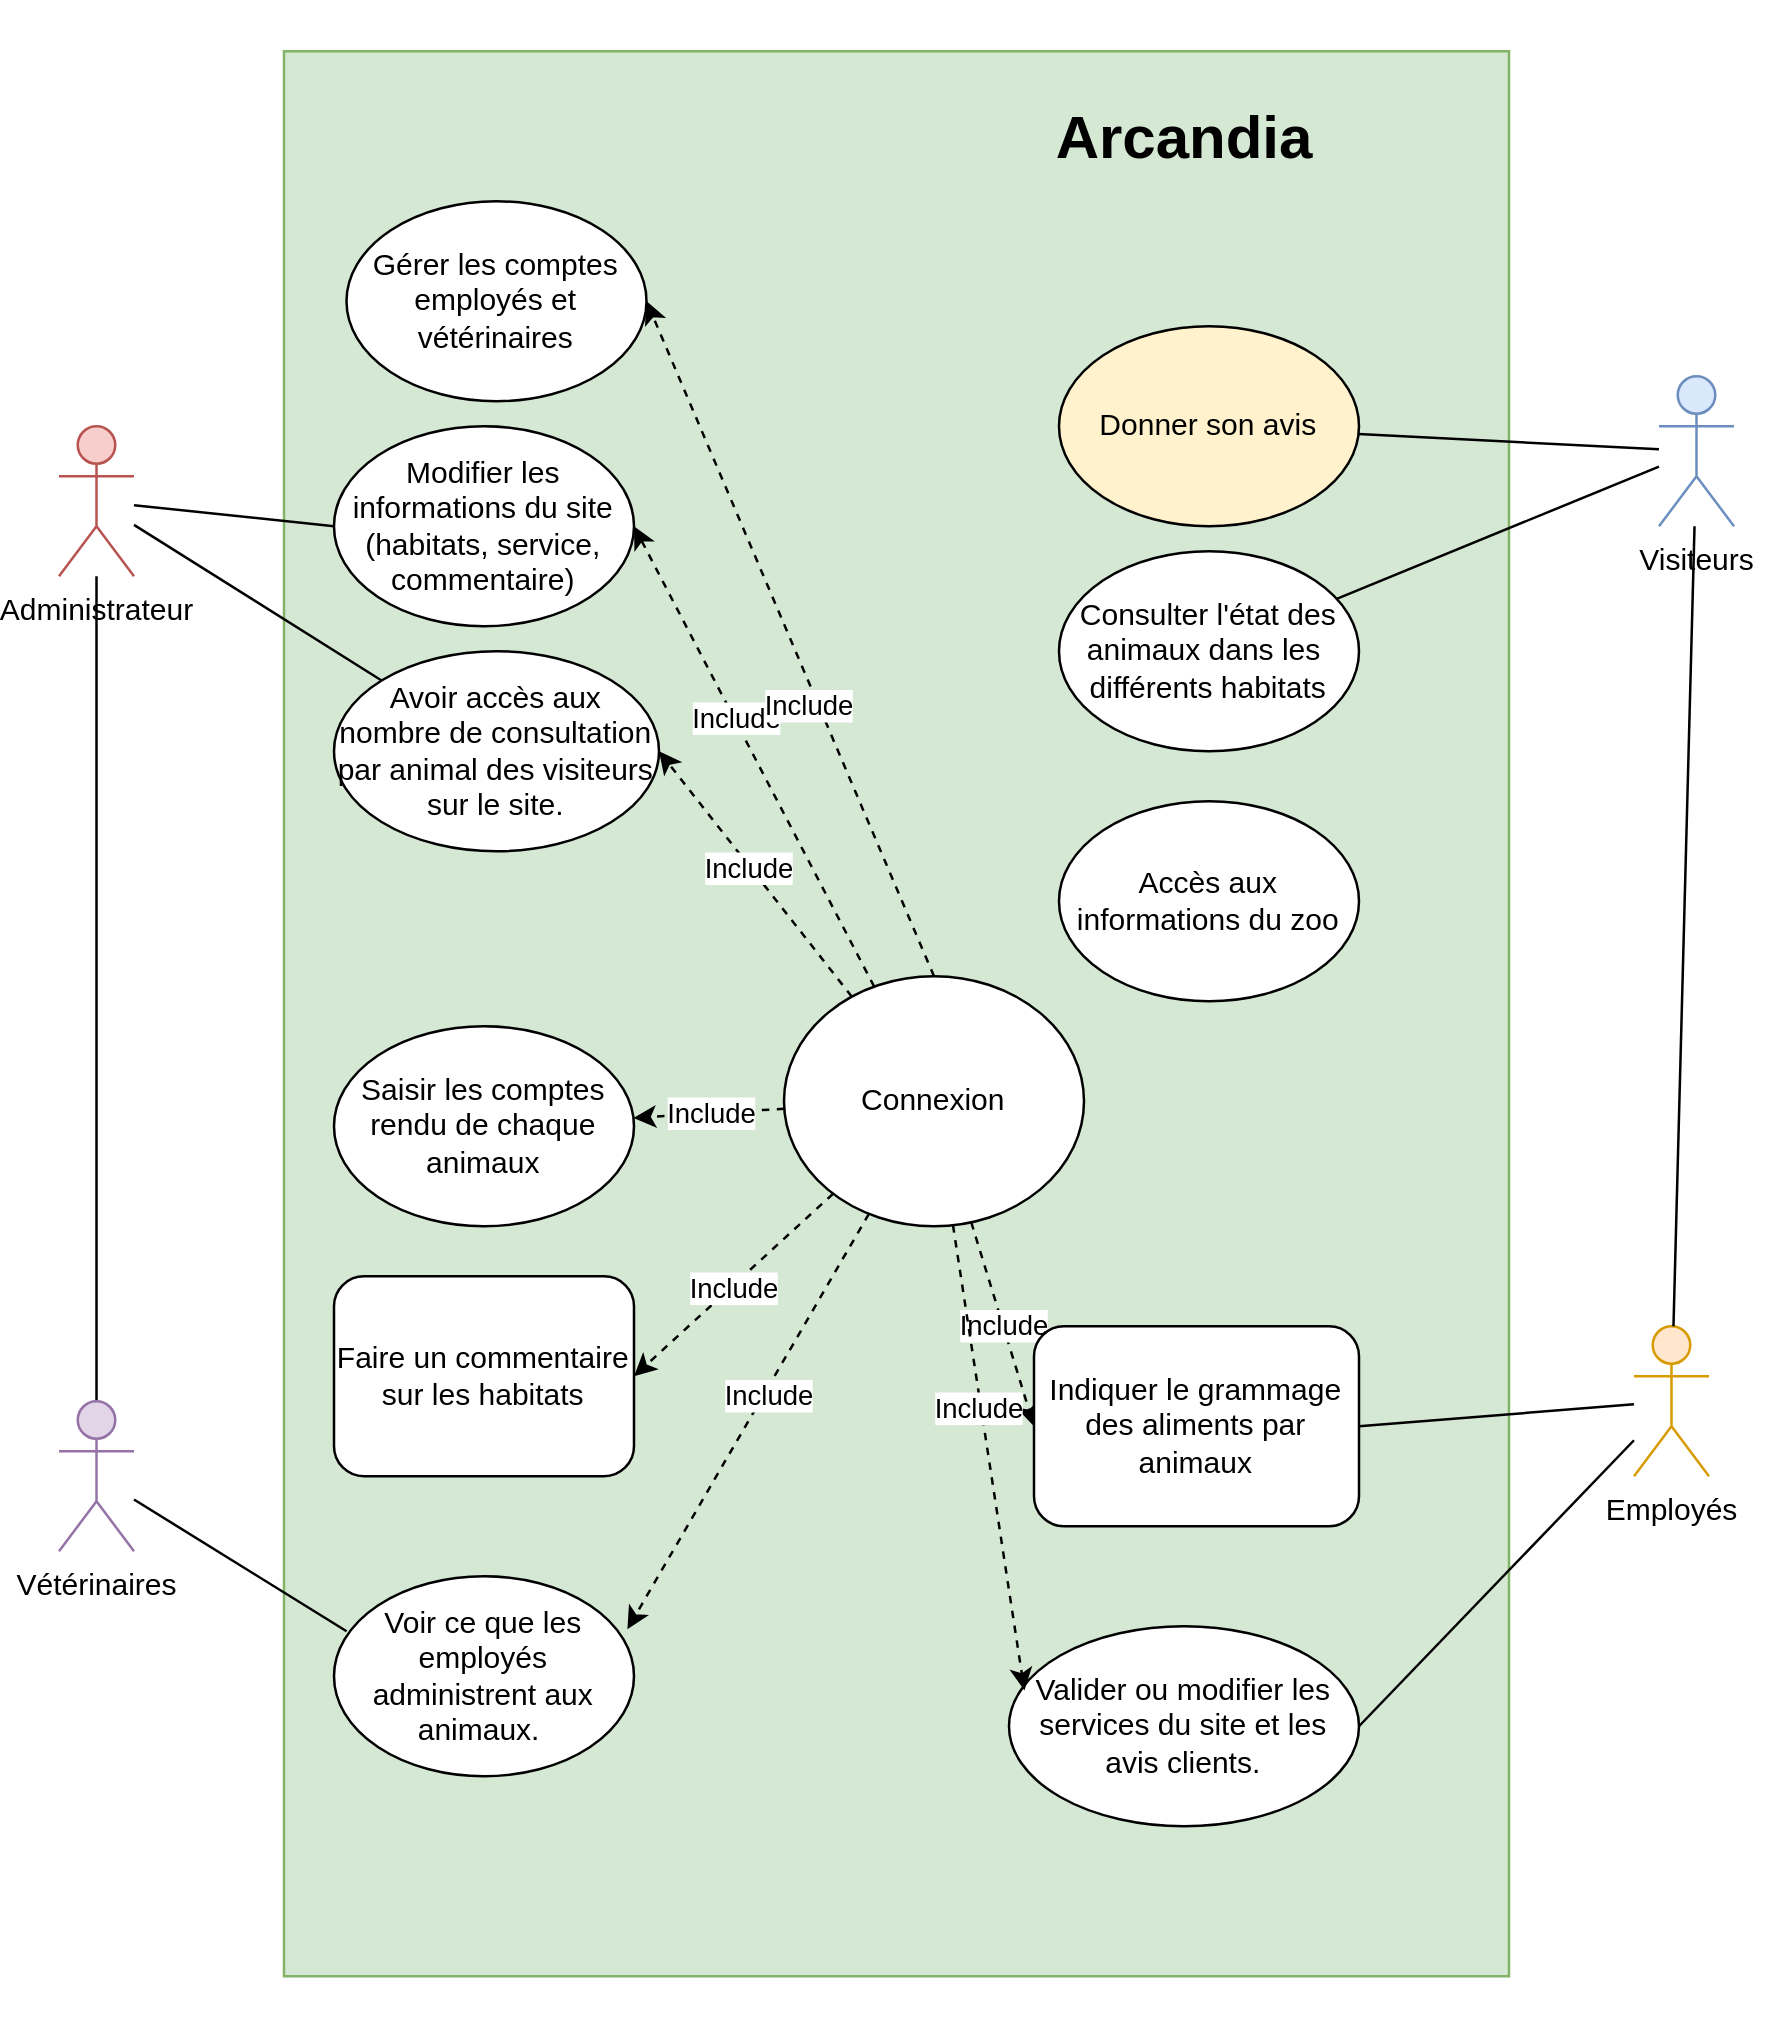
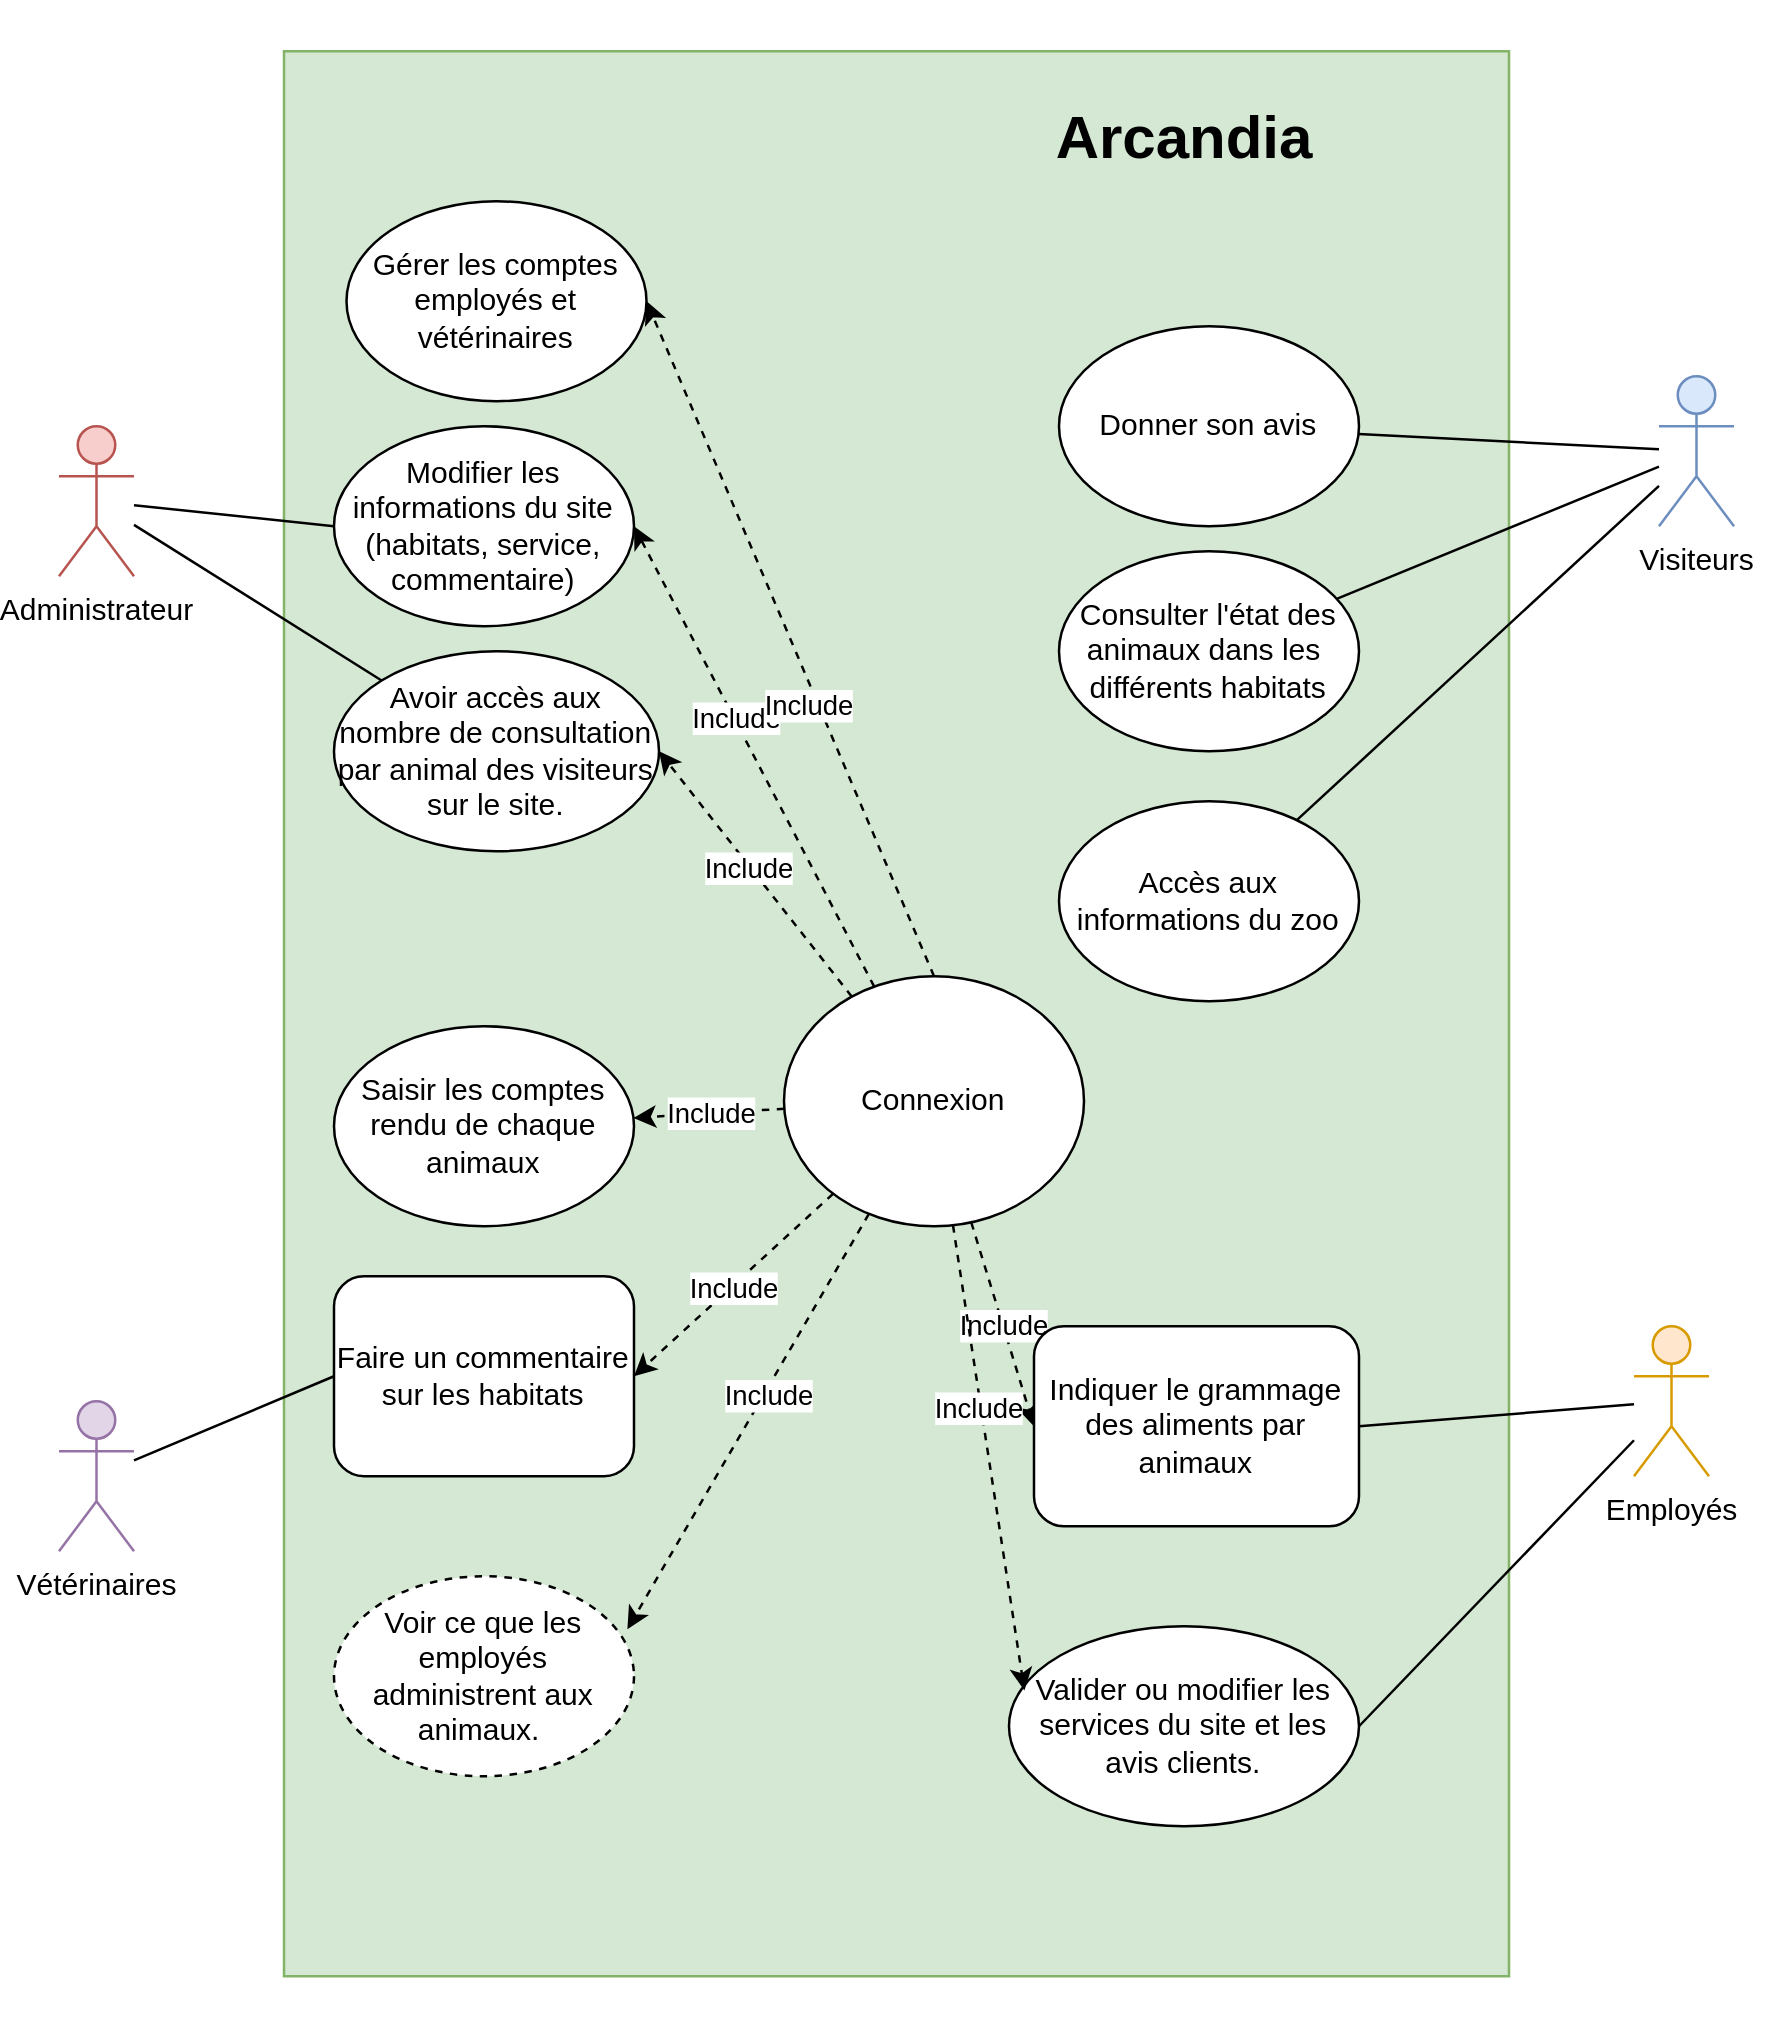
  <mxCell id="0" />
  <mxCell id="1" parent="0" />
  <mxCell id="2" value="" style="rounded=0;whiteSpace=wrap;html=1;fillColor=#d5e8d4;strokeColor=#82b366;" vertex="1" parent="1"><mxGeometry x="110" y="20" width="490" height="770" as="geometry" /></mxCell>
  <mxCell id="3" value="Arcandia" style="text;strokeColor=none;fillColor=none;html=1;fontSize=24;fontStyle=1;verticalAlign=middle;align=center;" vertex="1" parent="1"><mxGeometry x="405" y="30" width="130" height="50" as="geometry" /></mxCell>
  <mxCell id="4" style="rounded=0;orthogonalLoop=1;jettySize=auto;html=1;entryX=1;entryY=0.5;entryDx=0;entryDy=0;exitX=0.5;exitY=0;exitDx=0;exitDy=0;dashed=1;" edge="1" parent="1" source="15" target="32"><mxGeometry relative="1" as="geometry"><mxPoint x="340" y="320" as="sourcePoint" /></mxGeometry></mxCell>
  <mxCell id="5" style="rounded=0;orthogonalLoop=1;jettySize=auto;html=1;entryX=1;entryY=0.5;entryDx=0;entryDy=0;dashed=1;" edge="1" parent="1" source="15" target="33"><mxGeometry relative="1" as="geometry" /></mxCell>
  <mxCell id="6" value="Include" style="edgeLabel;html=1;align=center;verticalAlign=middle;resizable=0;points=[];" vertex="1" connectable="0" parent="5"><mxGeometry x="0.063" y="1" relative="1" as="geometry"><mxPoint as="offset" /></mxGeometry></mxCell>
  <mxCell id="7" style="rounded=0;orthogonalLoop=1;jettySize=auto;html=1;entryX=1;entryY=0.5;entryDx=0;entryDy=0;dashed=1;" edge="1" parent="1" source="15" target="31"><mxGeometry relative="1" as="geometry" /></mxCell>
  <mxCell id="8" value="Include" style="edgeLabel;html=1;align=center;verticalAlign=middle;resizable=0;points=[];" vertex="1" connectable="0" parent="7"><mxGeometry x="0.169" y="-1" relative="1" as="geometry"><mxPoint as="offset" /></mxGeometry></mxCell>
  <mxCell id="9" style="rounded=0;orthogonalLoop=1;jettySize=auto;html=1;entryX=0;entryY=0.5;entryDx=0;entryDy=0;dashed=1;" edge="1" parent="1" source="15" target="38"><mxGeometry relative="1" as="geometry" /></mxCell>
  <mxCell id="10" value="Include" style="edgeLabel;html=1;align=center;verticalAlign=middle;resizable=0;points=[];" vertex="1" connectable="0" parent="9"><mxGeometry x="0.036" relative="1" as="geometry"><mxPoint y="-1" as="offset" /></mxGeometry></mxCell>
  <mxCell id="11" style="rounded=0;orthogonalLoop=1;jettySize=auto;html=1;entryX=1;entryY=0.5;entryDx=0;entryDy=0;dashed=1;" edge="1" parent="1" source="15" target="36"><mxGeometry relative="1" as="geometry" /></mxCell>
  <mxCell id="12" value="Include" style="edgeLabel;html=1;align=center;verticalAlign=middle;resizable=0;points=[];" vertex="1" connectable="0" parent="11"><mxGeometry x="0.018" y="1" relative="1" as="geometry"><mxPoint as="offset" /></mxGeometry></mxCell>
  <mxCell id="13" style="rounded=0;orthogonalLoop=1;jettySize=auto;html=1;dashed=1;" edge="1" parent="1" source="15" target="35"><mxGeometry relative="1" as="geometry" /></mxCell>
  <mxCell id="14" value="Include" style="edgeLabel;html=1;align=center;verticalAlign=middle;resizable=0;points=[];" vertex="1" connectable="0" parent="13"><mxGeometry x="-0.022" relative="1" as="geometry"><mxPoint as="offset" /></mxGeometry></mxCell>
  <mxCell id="15" value="Connexion" style="ellipse;whiteSpace=wrap;html=1;" vertex="1" parent="1"><mxGeometry x="310" y="390" width="120" height="100" as="geometry" /></mxCell>
  <mxCell id="16" style="rounded=0;orthogonalLoop=1;jettySize=auto;html=1;endArrow=none;endFill=0;entryX=0;entryY=0.5;entryDx=0;entryDy=0;" edge="1" parent="1" source="18" target="31"><mxGeometry relative="1" as="geometry" /></mxCell>
  <mxCell id="17" style="rounded=0;orthogonalLoop=1;jettySize=auto;html=1;entryX=0;entryY=0;entryDx=0;entryDy=0;endArrow=none;endFill=0;" edge="1" parent="1" source="18" target="33"><mxGeometry relative="1" as="geometry" /></mxCell>
  <mxCell id="18" value="Administrateur" style="shape=umlActor;verticalLabelPosition=bottom;verticalAlign=top;html=1;outlineConnect=0;fillColor=#f8cecc;strokeColor=#b85450;" vertex="1" parent="1"><mxGeometry x="20" y="170" width="30" height="60" as="geometry" /></mxCell>
- <mxCell id="19" style="rounded=0;orthogonalLoop=1;jettySize=auto;html=1;endArrow=none;endFill=0;" edge="1" parent="1" source="20" target="18"><mxGeometry relative="1" as="geometry" /></mxCell>
+ <mxCell id="19" style="rounded=0;orthogonalLoop=1;jettySize=auto;html=1;entryX=0;entryY=0.5;entryDx=0;entryDy=0;endArrow=none;endFill=0;" edge="1" parent="1" source="20" target="36"><mxGeometry relative="1" as="geometry" /></mxCell>
  <mxCell id="20" value="Vétérinaires" style="shape=umlActor;verticalLabelPosition=bottom;verticalAlign=top;html=1;outlineConnect=0;fillColor=#e1d5e7;strokeColor=#9673a6;" vertex="1" parent="1"><mxGeometry x="20" y="560" width="30" height="60" as="geometry" /></mxCell>
  <mxCell id="21" style="rounded=0;orthogonalLoop=1;jettySize=auto;html=1;entryX=1;entryY=0.5;entryDx=0;entryDy=0;endArrow=none;endFill=0;" edge="1" parent="1" source="23" target="38"><mxGeometry relative="1" as="geometry" /></mxCell>
  <mxCell id="22" style="rounded=0;orthogonalLoop=1;jettySize=auto;html=1;entryX=1;entryY=0.5;entryDx=0;entryDy=0;endArrow=none;endFill=0;" edge="1" parent="1" source="23" target="39"><mxGeometry relative="1" as="geometry" /></mxCell>
  <mxCell id="23" value="Employés" style="shape=umlActor;verticalLabelPosition=bottom;verticalAlign=top;html=1;outlineConnect=0;fillColor=#ffe6cc;strokeColor=#d79b00;" vertex="1" parent="1"><mxGeometry x="650" y="530" width="30" height="60" as="geometry" /></mxCell>
  <mxCell id="24" style="rounded=0;orthogonalLoop=1;jettySize=auto;html=1;endArrow=none;endFill=0;" edge="1" parent="1" source="27" target="28"><mxGeometry relative="1" as="geometry"><mxPoint x="655.53" y="279.996" as="sourcePoint" /><mxPoint x="530" y="241.384" as="targetPoint" /></mxGeometry></mxCell>
  <mxCell id="25" style="rounded=0;orthogonalLoop=1;jettySize=auto;html=1;endArrow=none;endFill=0;" edge="1" parent="1" source="27" target="29"><mxGeometry relative="1" as="geometry" /></mxCell>
- <mxCell id="26" style="rounded=0;orthogonalLoop=1;jettySize=auto;html=1;endArrow=none;endFill=0;" edge="1" parent="1" source="27" target="23"><mxGeometry relative="1" as="geometry" /></mxCell>
+ <mxCell id="26" style="rounded=0;orthogonalLoop=1;jettySize=auto;html=1;endArrow=none;endFill=0;" edge="1" parent="1" source="27" target="30"><mxGeometry relative="1" as="geometry" /></mxCell>
  <mxCell id="27" value="Visiteurs" style="shape=umlActor;verticalLabelPosition=bottom;verticalAlign=top;html=1;outlineConnect=0;fillColor=#dae8fc;strokeColor=#6c8ebf;" vertex="1" parent="1"><mxGeometry x="660" y="150" width="30" height="60" as="geometry" /></mxCell>
- <mxCell id="28" value="Donner son avis" style="ellipse;whiteSpace=wrap;html=1;fillColor=#fff2cc;" vertex="1" parent="1"><mxGeometry x="420" y="130" width="120" height="80" as="geometry" /></mxCell>
+ <mxCell id="28" value="Donner son avis" style="ellipse;whiteSpace=wrap;html=1;" vertex="1" parent="1"><mxGeometry x="420" y="130" width="120" height="80" as="geometry" /></mxCell>
  <mxCell id="29" value="Consulter l'état des animaux dans les&amp;nbsp; différents habitats" style="ellipse;whiteSpace=wrap;html=1;" vertex="1" parent="1"><mxGeometry x="420" y="220" width="120" height="80" as="geometry" /></mxCell>
  <mxCell id="30" value="Accès aux informations du zoo" style="ellipse;whiteSpace=wrap;html=1;" vertex="1" parent="1"><mxGeometry x="420" y="320" width="120" height="80" as="geometry" /></mxCell>
  <mxCell id="31" value="Modifier les informations du site (habitats, service, commentaire)" style="ellipse;whiteSpace=wrap;html=1;" vertex="1" parent="1"><mxGeometry x="130" y="170" width="120" height="80" as="geometry" /></mxCell>
  <mxCell id="32" value="Gérer les comptes employés et vétérinaires" style="ellipse;whiteSpace=wrap;html=1;" vertex="1" parent="1"><mxGeometry x="135" y="80" width="120" height="80" as="geometry" /></mxCell>
  <mxCell id="33" value="Avoir accès aux nombre de consultation par animal des visiteurs sur le site." style="ellipse;whiteSpace=wrap;html=1;" vertex="1" parent="1"><mxGeometry x="130" y="260" width="130" height="80" as="geometry" /></mxCell>
  <mxCell id="34" value="Include" style="edgeLabel;html=1;align=center;verticalAlign=middle;resizable=0;points=[];" vertex="1" connectable="0" parent="1"><mxGeometry x="319.644" y="281.644" as="geometry" /></mxCell>
  <mxCell id="35" value="Saisir les comptes rendu de chaque animaux" style="ellipse;whiteSpace=wrap;html=1;" vertex="1" parent="1"><mxGeometry x="130" y="410" width="120" height="80" as="geometry" /></mxCell>
  <mxCell id="36" value="Faire un commentaire sur les habitats" style="whiteSpace=wrap;html=1;rounded=1;" vertex="1" parent="1"><mxGeometry x="130" y="510" width="120" height="80" as="geometry" /></mxCell>
- <mxCell id="37" value="Voir ce que les employés administrent aux animaux.&amp;nbsp;" style="ellipse;whiteSpace=wrap;html=1;" vertex="1" parent="1"><mxGeometry x="130" y="630" width="120" height="80" as="geometry" /></mxCell>
+ <mxCell id="37" value="Voir ce que les employés administrent aux animaux.&amp;nbsp;" style="ellipse;whiteSpace=wrap;html=1;dashed=1;" vertex="1" parent="1"><mxGeometry x="130" y="630" width="120" height="80" as="geometry" /></mxCell>
  <mxCell id="38" value="Indiquer le grammage des aliments par animaux" style="whiteSpace=wrap;html=1;rounded=1;" vertex="1" parent="1"><mxGeometry x="410" y="530" width="130" height="80" as="geometry" /></mxCell>
  <mxCell id="39" value="Valider ou modifier les services du site et les avis clients." style="ellipse;whiteSpace=wrap;html=1;" vertex="1" parent="1"><mxGeometry x="400" y="650" width="140" height="80" as="geometry" /></mxCell>
  <mxCell id="40" style="rounded=0;orthogonalLoop=1;jettySize=auto;html=1;entryX=0.044;entryY=0.321;entryDx=0;entryDy=0;entryPerimeter=0;dashed=1;" edge="1" parent="1" source="15" target="39"><mxGeometry relative="1" as="geometry" /></mxCell>
  <mxCell id="41" value="Include" style="edgeLabel;html=1;align=center;verticalAlign=middle;resizable=0;points=[];" vertex="1" connectable="0" parent="40"><mxGeometry x="-0.212" y="-1" relative="1" as="geometry"><mxPoint as="offset" /></mxGeometry></mxCell>
  <mxCell id="42" style="rounded=0;orthogonalLoop=1;jettySize=auto;html=1;entryX=0.978;entryY=0.265;entryDx=0;entryDy=0;entryPerimeter=0;dashed=1;" edge="1" parent="1" source="15" target="37"><mxGeometry relative="1" as="geometry" /></mxCell>
  <mxCell id="43" value="Include" style="edgeLabel;html=1;align=center;verticalAlign=middle;resizable=0;points=[];" vertex="1" connectable="0" parent="42"><mxGeometry x="-0.133" y="1" relative="1" as="geometry"><mxPoint as="offset" /></mxGeometry></mxCell>
- <mxCell id="44" style="rounded=0;orthogonalLoop=1;jettySize=auto;html=1;entryX=0.042;entryY=0.275;entryDx=0;entryDy=0;entryPerimeter=0;endArrow=none;endFill=0;" edge="1" parent="1" source="20" target="37"><mxGeometry relative="1" as="geometry" /></mxCell>
